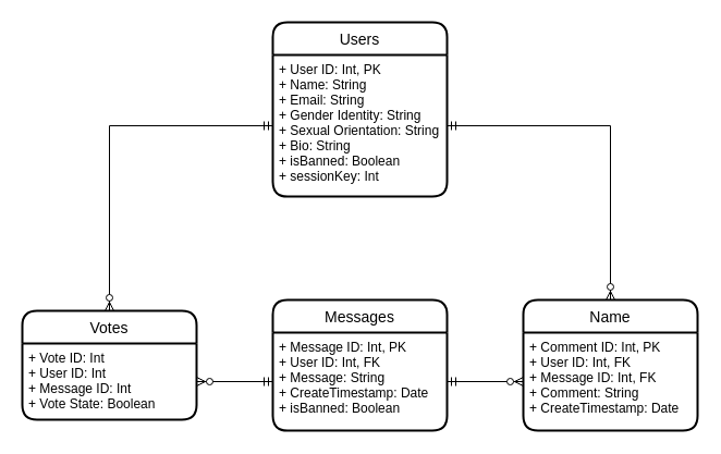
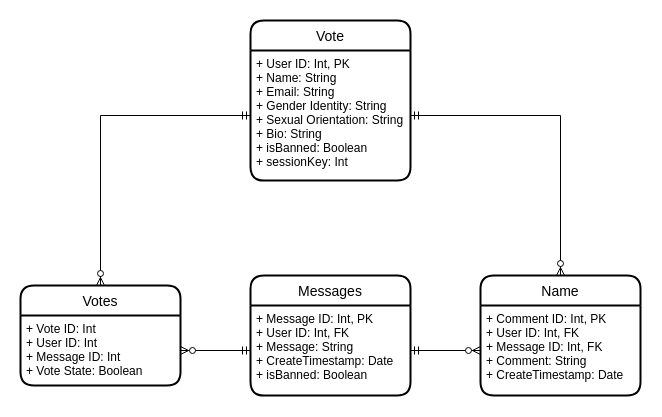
  <mxCell id="0" />
  <mxCell id="1" parent="0" />
  <mxCell id="2" value="Messages" style="swimlane;childLayout=stackLayout;horizontal=1;startSize=30;horizontalStack=0;rounded=1;fontSize=14;fontStyle=0;strokeWidth=2;resizeParent=0;resizeLast=1;shadow=0;dashed=0;align=center;" parent="1" vertex="1"><mxGeometry x="250" y="275" width="160" height="120" as="geometry"><mxRectangle x="370" y="260" width="100" height="30" as="alternateBounds" /></mxGeometry></mxCell>
  <mxCell id="3" value="+ Message ID: Int, PK&#10;+ User ID: Int, FK&#10;+ Message: String&#10;+ CreateTimestamp: Date&#10;+ isBanned: Boolean&#10;" style="align=left;strokeColor=none;fillColor=none;spacingLeft=4;fontSize=12;verticalAlign=top;resizable=0;rotatable=0;part=1;fontStyle=0" parent="2" vertex="1"><mxGeometry y="30" width="160" height="90" as="geometry" /></mxCell>
  <mxCell id="4" value="Votes" style="swimlane;childLayout=stackLayout;horizontal=1;startSize=30;horizontalStack=0;rounded=1;fontSize=14;fontStyle=0;strokeWidth=2;resizeParent=0;resizeLast=1;shadow=0;dashed=0;align=center;" parent="1" vertex="1"><mxGeometry x="20" y="285" width="160" height="100" as="geometry"><mxRectangle x="170" y="210" width="100" height="30" as="alternateBounds" /></mxGeometry></mxCell>
  <mxCell id="5" value="+ Vote ID: Int&#10;+ User ID: Int&#10;+ Message ID: Int&#10;+ Vote State: Boolean" style="align=left;strokeColor=none;fillColor=none;spacingLeft=4;fontSize=12;verticalAlign=top;resizable=0;rotatable=0;part=1;fontStyle=0" parent="4" vertex="1"><mxGeometry y="30" width="160" height="70" as="geometry" /></mxCell>
  <mxCell id="6" value="Name" style="swimlane;childLayout=stackLayout;horizontal=1;startSize=30;horizontalStack=0;rounded=1;fontSize=14;fontStyle=0;strokeWidth=2;resizeParent=0;resizeLast=1;shadow=0;dashed=0;align=center;" parent="1" vertex="1"><mxGeometry x="480" y="275" width="160" height="120" as="geometry"><mxRectangle x="170" y="210" width="100" height="30" as="alternateBounds" /></mxGeometry></mxCell>
  <mxCell id="7" value="+ Comment ID: Int, PK&#10;+ User ID: Int, FK&#10;+ Message ID: Int, FK&#10;+ Comment: String&#10;+ CreateTimestamp: Date&#10;" style="align=left;strokeColor=none;fillColor=none;spacingLeft=4;fontSize=12;verticalAlign=top;resizable=0;rotatable=0;part=1;fontStyle=0" parent="6" vertex="1"><mxGeometry y="30" width="160" height="90" as="geometry" /></mxCell>
- <mxCell id="8" value="Users" style="swimlane;childLayout=stackLayout;horizontal=1;startSize=30;horizontalStack=0;rounded=1;fontSize=14;fontStyle=0;strokeWidth=2;resizeParent=0;resizeLast=1;shadow=0;dashed=0;align=center;" parent="1" vertex="1"><mxGeometry x="250" width="160" height="160" as="geometry" y="20"><mxRectangle x="170" y="210" width="100" height="30" as="alternateBounds" /></mxGeometry></mxCell>
+ <mxCell id="8" value="Vote" style="swimlane;childLayout=stackLayout;horizontal=1;startSize=30;horizontalStack=0;rounded=1;fontSize=14;fontStyle=0;strokeWidth=2;resizeParent=0;resizeLast=1;shadow=0;dashed=0;align=center;" parent="1" vertex="1"><mxGeometry x="250" width="160" height="160" as="geometry" y="20"><mxRectangle x="170" y="210" width="100" height="30" as="alternateBounds" /></mxGeometry></mxCell>
  <mxCell id="9" value="+ User ID: Int, PK&#10;+ Name: String&#10;+ Email: String&#10;+ Gender Identity: String&#10;+ Sexual Orientation: String&#10;+ Bio: String&#10;+ isBanned: Boolean&#10;+ sessionKey: Int&#10;&#10;&#10;" style="align=left;strokeColor=none;fillColor=none;spacingLeft=4;fontSize=12;verticalAlign=top;resizable=0;rotatable=0;part=1;fontStyle=0" parent="8" vertex="1"><mxGeometry y="30" width="160" height="130" as="geometry" /></mxCell>
  <mxCell id="10" value="" style="edgeStyle=orthogonalEdgeStyle;fontSize=12;html=1;endArrow=ERzeroToMany;startArrow=ERmandOne;rounded=0;exitX=1;exitY=0.5;exitDx=0;exitDy=0;entryX=0.5;entryY=0;entryDx=0;entryDy=0;" parent="1" source="9" target="6" edge="1"><mxGeometry width="100" height="100" relative="1" as="geometry"><mxPoint x="480" y="240" as="sourcePoint" /><mxPoint x="580" y="140" as="targetPoint" /></mxGeometry></mxCell>
  <mxCell id="11" value="" style="fontSize=12;html=1;endArrow=ERzeroToMany;startArrow=ERmandOne;rounded=0;exitX=1;exitY=0.5;exitDx=0;exitDy=0;entryX=0;entryY=0.5;entryDx=0;entryDy=0;" parent="1" source="3" target="7" edge="1"><mxGeometry width="100" height="100" relative="1" as="geometry"><mxPoint x="420" y="270" as="sourcePoint" /><mxPoint x="520" y="170" as="targetPoint" /></mxGeometry></mxCell>
  <mxCell id="12" value="" style="edgeStyle=orthogonalEdgeStyle;fontSize=12;html=1;endArrow=ERzeroToMany;startArrow=ERmandOne;rounded=0;entryX=0.5;entryY=0;entryDx=0;entryDy=0;exitX=0;exitY=0.5;exitDx=0;exitDy=0;" parent="1" source="9" target="4" edge="1"><mxGeometry width="100" height="100" relative="1" as="geometry"><mxPoint x="10" y="210" as="sourcePoint" /><mxPoint x="110" y="110" as="targetPoint" /></mxGeometry></mxCell>
  <mxCell id="13" value="" style="fontSize=12;html=1;endArrow=ERzeroToMany;startArrow=ERmandOne;rounded=0;exitX=0;exitY=0.5;exitDx=0;exitDy=0;entryX=1;entryY=0.5;entryDx=0;entryDy=0;" parent="1" source="3" target="5" edge="1"><mxGeometry width="100" height="100" relative="1" as="geometry"><mxPoint x="180" y="320" as="sourcePoint" /><mxPoint x="280" y="220" as="targetPoint" /></mxGeometry></mxCell>
